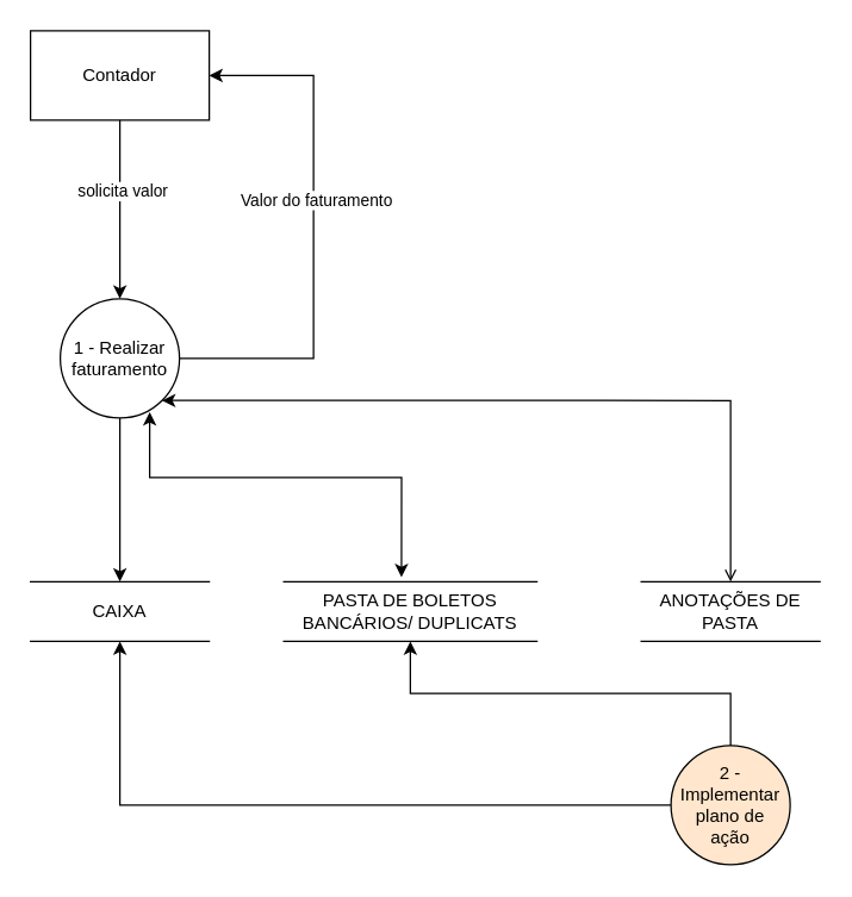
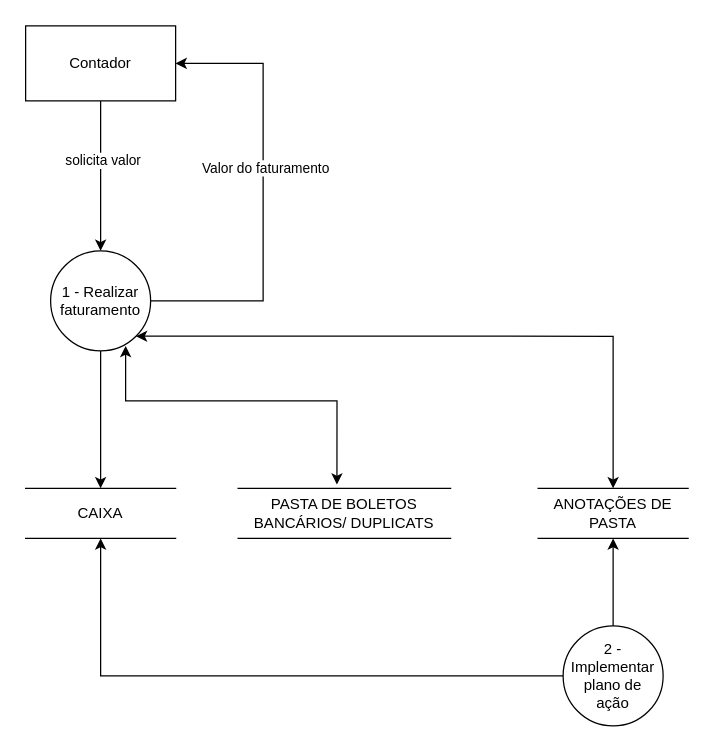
  <mxCell id="0" />
  <mxCell id="1" parent="0" />
  <mxCell id="2" style="edgeStyle=orthogonalEdgeStyle;rounded=0;orthogonalLoop=1;jettySize=auto;html=1;exitX=0;exitY=0.5;exitDx=0;exitDy=0;startArrow=none;startFill=0;endArrow=classic;endFill=1;entryX=0.5;entryY=1;entryDx=0;entryDy=0;" parent="1" source="4" target="6" edge="1"><mxGeometry relative="1" as="geometry"><mxPoint x="70" y="540" as="targetPoint" /></mxGeometry></mxCell>
- <mxCell id="3" style="edgeStyle=orthogonalEdgeStyle;rounded=0;orthogonalLoop=1;jettySize=auto;html=1;exitX=0.5;exitY=0;exitDx=0;exitDy=0;startArrow=none;startFill=0;endArrow=classic;endFill=1;" parent="1" source="4" target="15" edge="1"><mxGeometry relative="1" as="geometry" /></mxCell>
- <mxCell id="4" value="2 - Implementar plano de &lt;br&gt;ação" style="ellipse;whiteSpace=wrap;html=1;aspect=fixed;fillColor=#ffe6cc;" parent="1" vertex="1"><mxGeometry x="450" y="500" width="80" height="80" as="geometry" /></mxCell>
+ <mxCell id="3" style="edgeStyle=orthogonalEdgeStyle;rounded=0;orthogonalLoop=1;jettySize=auto;html=1;exitX=0.5;exitY=0;exitDx=0;exitDy=0;entryX=0.5;entryY=1;entryDx=0;entryDy=0;startArrow=none;startFill=0;endArrow=classic;endFill=1;" parent="1" source="4" target="5" edge="1"><mxGeometry relative="1" as="geometry" /></mxCell>
+ <mxCell id="4" value="2 - Implementar plano de &lt;br&gt;ação" style="ellipse;whiteSpace=wrap;html=1;aspect=fixed;" parent="1" vertex="1"><mxGeometry x="450" y="500" width="80" height="80" as="geometry" /></mxCell>
  <mxCell id="5" value="ANOTAÇÕES DE PASTA" style="shape=partialRectangle;whiteSpace=wrap;html=1;left=0;right=0;fillColor=none;" parent="1" vertex="1"><mxGeometry x="430" y="390" width="120" height="40" as="geometry" /></mxCell>
  <mxCell id="6" value="CAIXA" style="shape=partialRectangle;whiteSpace=wrap;html=1;left=0;right=0;fillColor=none;" parent="1" vertex="1"><mxGeometry x="20" y="390" width="120" height="40" as="geometry" /></mxCell>
  <mxCell id="7" style="edgeStyle=orthogonalEdgeStyle;rounded=0;orthogonalLoop=1;jettySize=auto;html=1;exitX=0.5;exitY=1;exitDx=0;exitDy=0;entryX=0.5;entryY=0;entryDx=0;entryDy=0;" parent="1" source="14" target="6" edge="1"><mxGeometry relative="1" as="geometry"><mxPoint x="80" y="382" as="targetPoint" /></mxGeometry></mxCell>
  <mxCell id="8" style="edgeStyle=orthogonalEdgeStyle;rounded=0;orthogonalLoop=1;jettySize=auto;html=1;exitX=0.5;exitY=0;exitDx=0;exitDy=0;startArrow=classic;startFill=1;endArrow=none;endFill=0;" parent="1" source="14" edge="1"><mxGeometry relative="1" as="geometry"><mxPoint x="80" y="80" as="targetPoint" /></mxGeometry></mxCell>
  <mxCell id="9" value="solicita valor" style="edgeLabel;html=1;align=center;verticalAlign=middle;resizable=0;points=[];" parent="8" vertex="1" connectable="0"><mxGeometry x="0.217" y="-1" relative="1" as="geometry"><mxPoint as="offset" /></mxGeometry></mxCell>
  <mxCell id="10" style="edgeStyle=orthogonalEdgeStyle;rounded=0;orthogonalLoop=1;jettySize=auto;html=1;exitX=1;exitY=0.5;exitDx=0;exitDy=0;startArrow=none;startFill=0;endArrow=classic;endFill=1;entryX=1;entryY=0.5;entryDx=0;entryDy=0;" parent="1" source="14" target="16" edge="1"><mxGeometry relative="1" as="geometry"><mxPoint x="200" y="50" as="targetPoint" /><Array as="points"><mxPoint x="210" y="240" /><mxPoint x="210" y="50" /></Array></mxGeometry></mxCell>
  <mxCell id="11" value="Valor do faturamento" style="edgeLabel;html=1;align=center;verticalAlign=middle;resizable=0;points=[];" parent="10" vertex="1" connectable="0"><mxGeometry x="0.126" y="-1" relative="1" as="geometry"><mxPoint as="offset" /></mxGeometry></mxCell>
  <mxCell id="12" style="edgeStyle=orthogonalEdgeStyle;rounded=0;orthogonalLoop=1;jettySize=auto;html=1;exitX=0.75;exitY=0.95;exitDx=0;exitDy=0;entryX=0.465;entryY=-0.075;entryDx=0;entryDy=0;entryPerimeter=0;startArrow=classic;startFill=1;endArrow=classic;endFill=1;exitPerimeter=0;" parent="1" source="14" target="15" edge="1"><mxGeometry relative="1" as="geometry"><Array as="points"><mxPoint x="100" y="320" /><mxPoint x="269" y="320" /></Array></mxGeometry></mxCell>
- <mxCell id="13" style="edgeStyle=orthogonalEdgeStyle;rounded=0;orthogonalLoop=1;jettySize=auto;html=1;entryX=0.5;entryY=0;entryDx=0;entryDy=0;startArrow=classic;startFill=1;endArrow=open;endFill=1;exitX=1;exitY=1;exitDx=0;exitDy=0;" parent="1" source="14" target="5" edge="1"><mxGeometry relative="1" as="geometry"><mxPoint x="120" y="268" as="sourcePoint" /><Array as="points"><mxPoint x="490" y="268" /></Array></mxGeometry></mxCell>
+ <mxCell id="13" style="edgeStyle=orthogonalEdgeStyle;rounded=0;orthogonalLoop=1;jettySize=auto;html=1;entryX=0.5;entryY=0;entryDx=0;entryDy=0;startArrow=classic;startFill=1;endArrow=classic;endFill=1;exitX=1;exitY=1;exitDx=0;exitDy=0;" parent="1" source="14" target="5" edge="1"><mxGeometry relative="1" as="geometry"><mxPoint x="120" y="268" as="sourcePoint" /><Array as="points"><mxPoint x="490" y="268" /></Array></mxGeometry></mxCell>
  <mxCell id="14" value="1 - Realizar faturamento" style="ellipse;whiteSpace=wrap;html=1;aspect=fixed;" parent="1" vertex="1"><mxGeometry x="40" y="200" width="80" height="80" as="geometry" /></mxCell>
  <mxCell id="15" value="PASTA DE BOLETOS BANCÁRIOS/ DUPLICATS" style="shape=partialRectangle;whiteSpace=wrap;html=1;left=0;right=0;fillColor=none;" parent="1" vertex="1"><mxGeometry x="190" y="390" width="170" height="40" as="geometry" /></mxCell>
  <mxCell id="16" value="Contador" style="rounded=0;whiteSpace=wrap;html=1;" parent="1" vertex="1"><mxGeometry x="20" y="20" width="120" height="60" as="geometry" /></mxCell>
